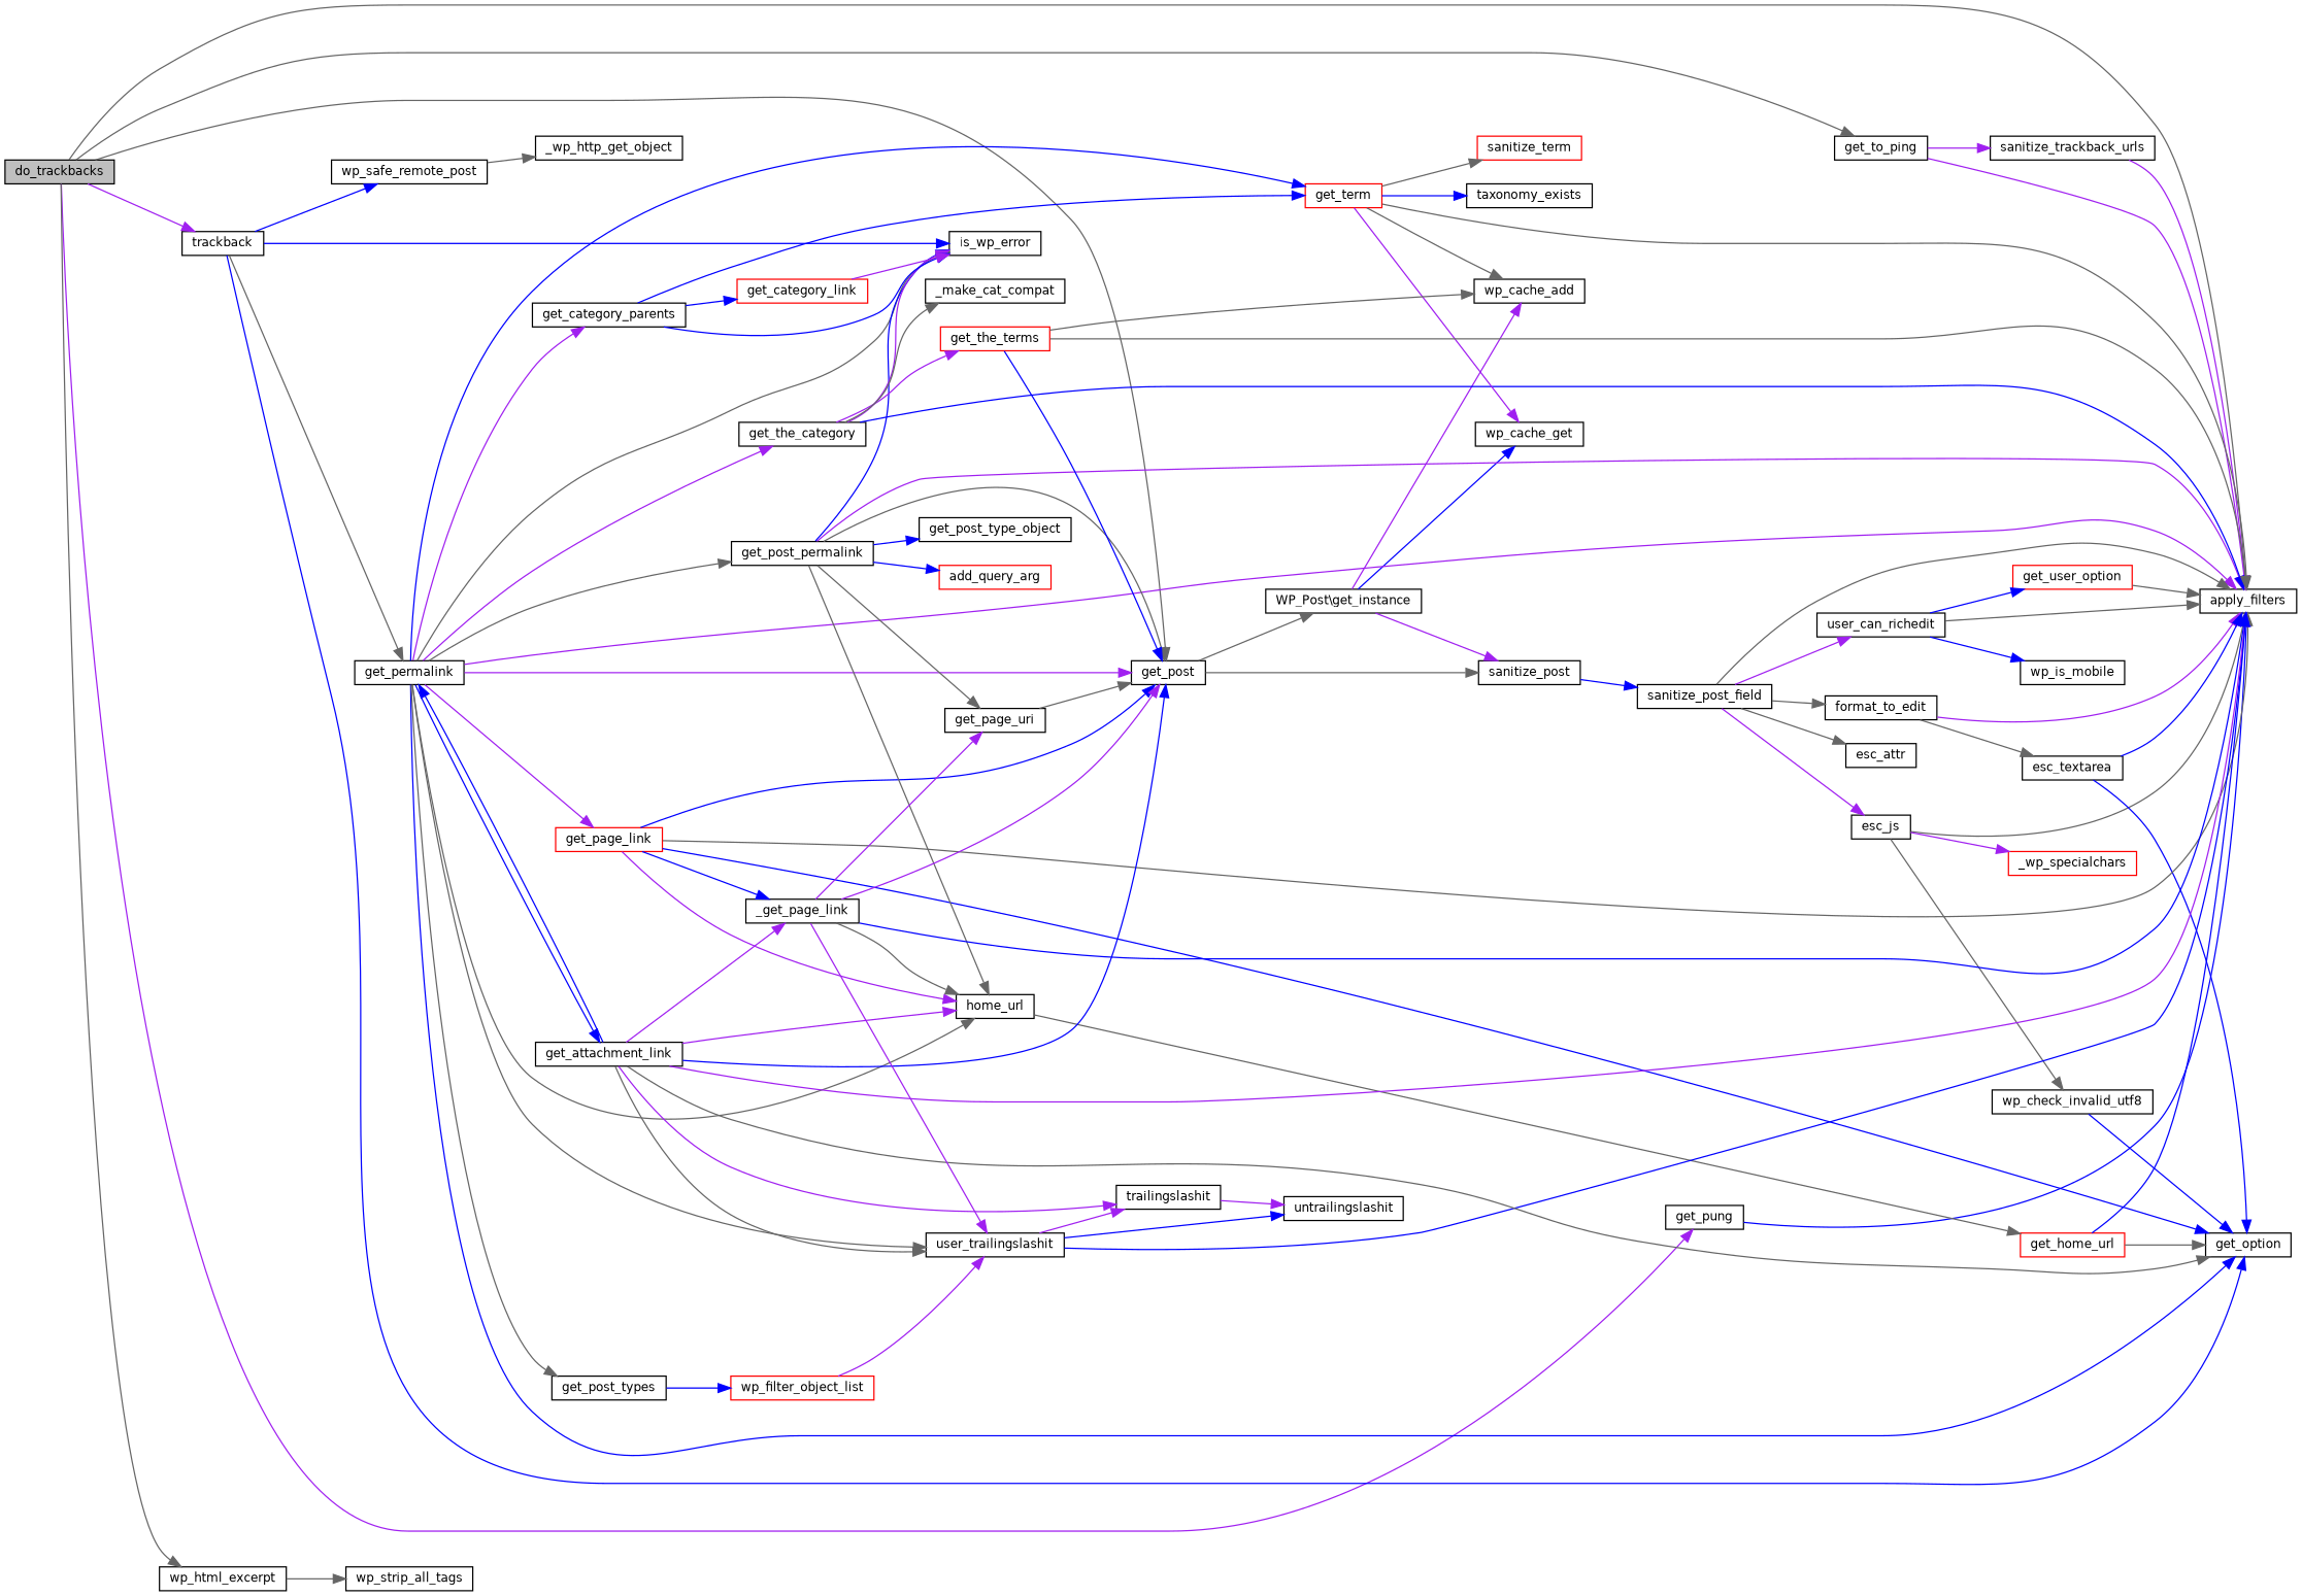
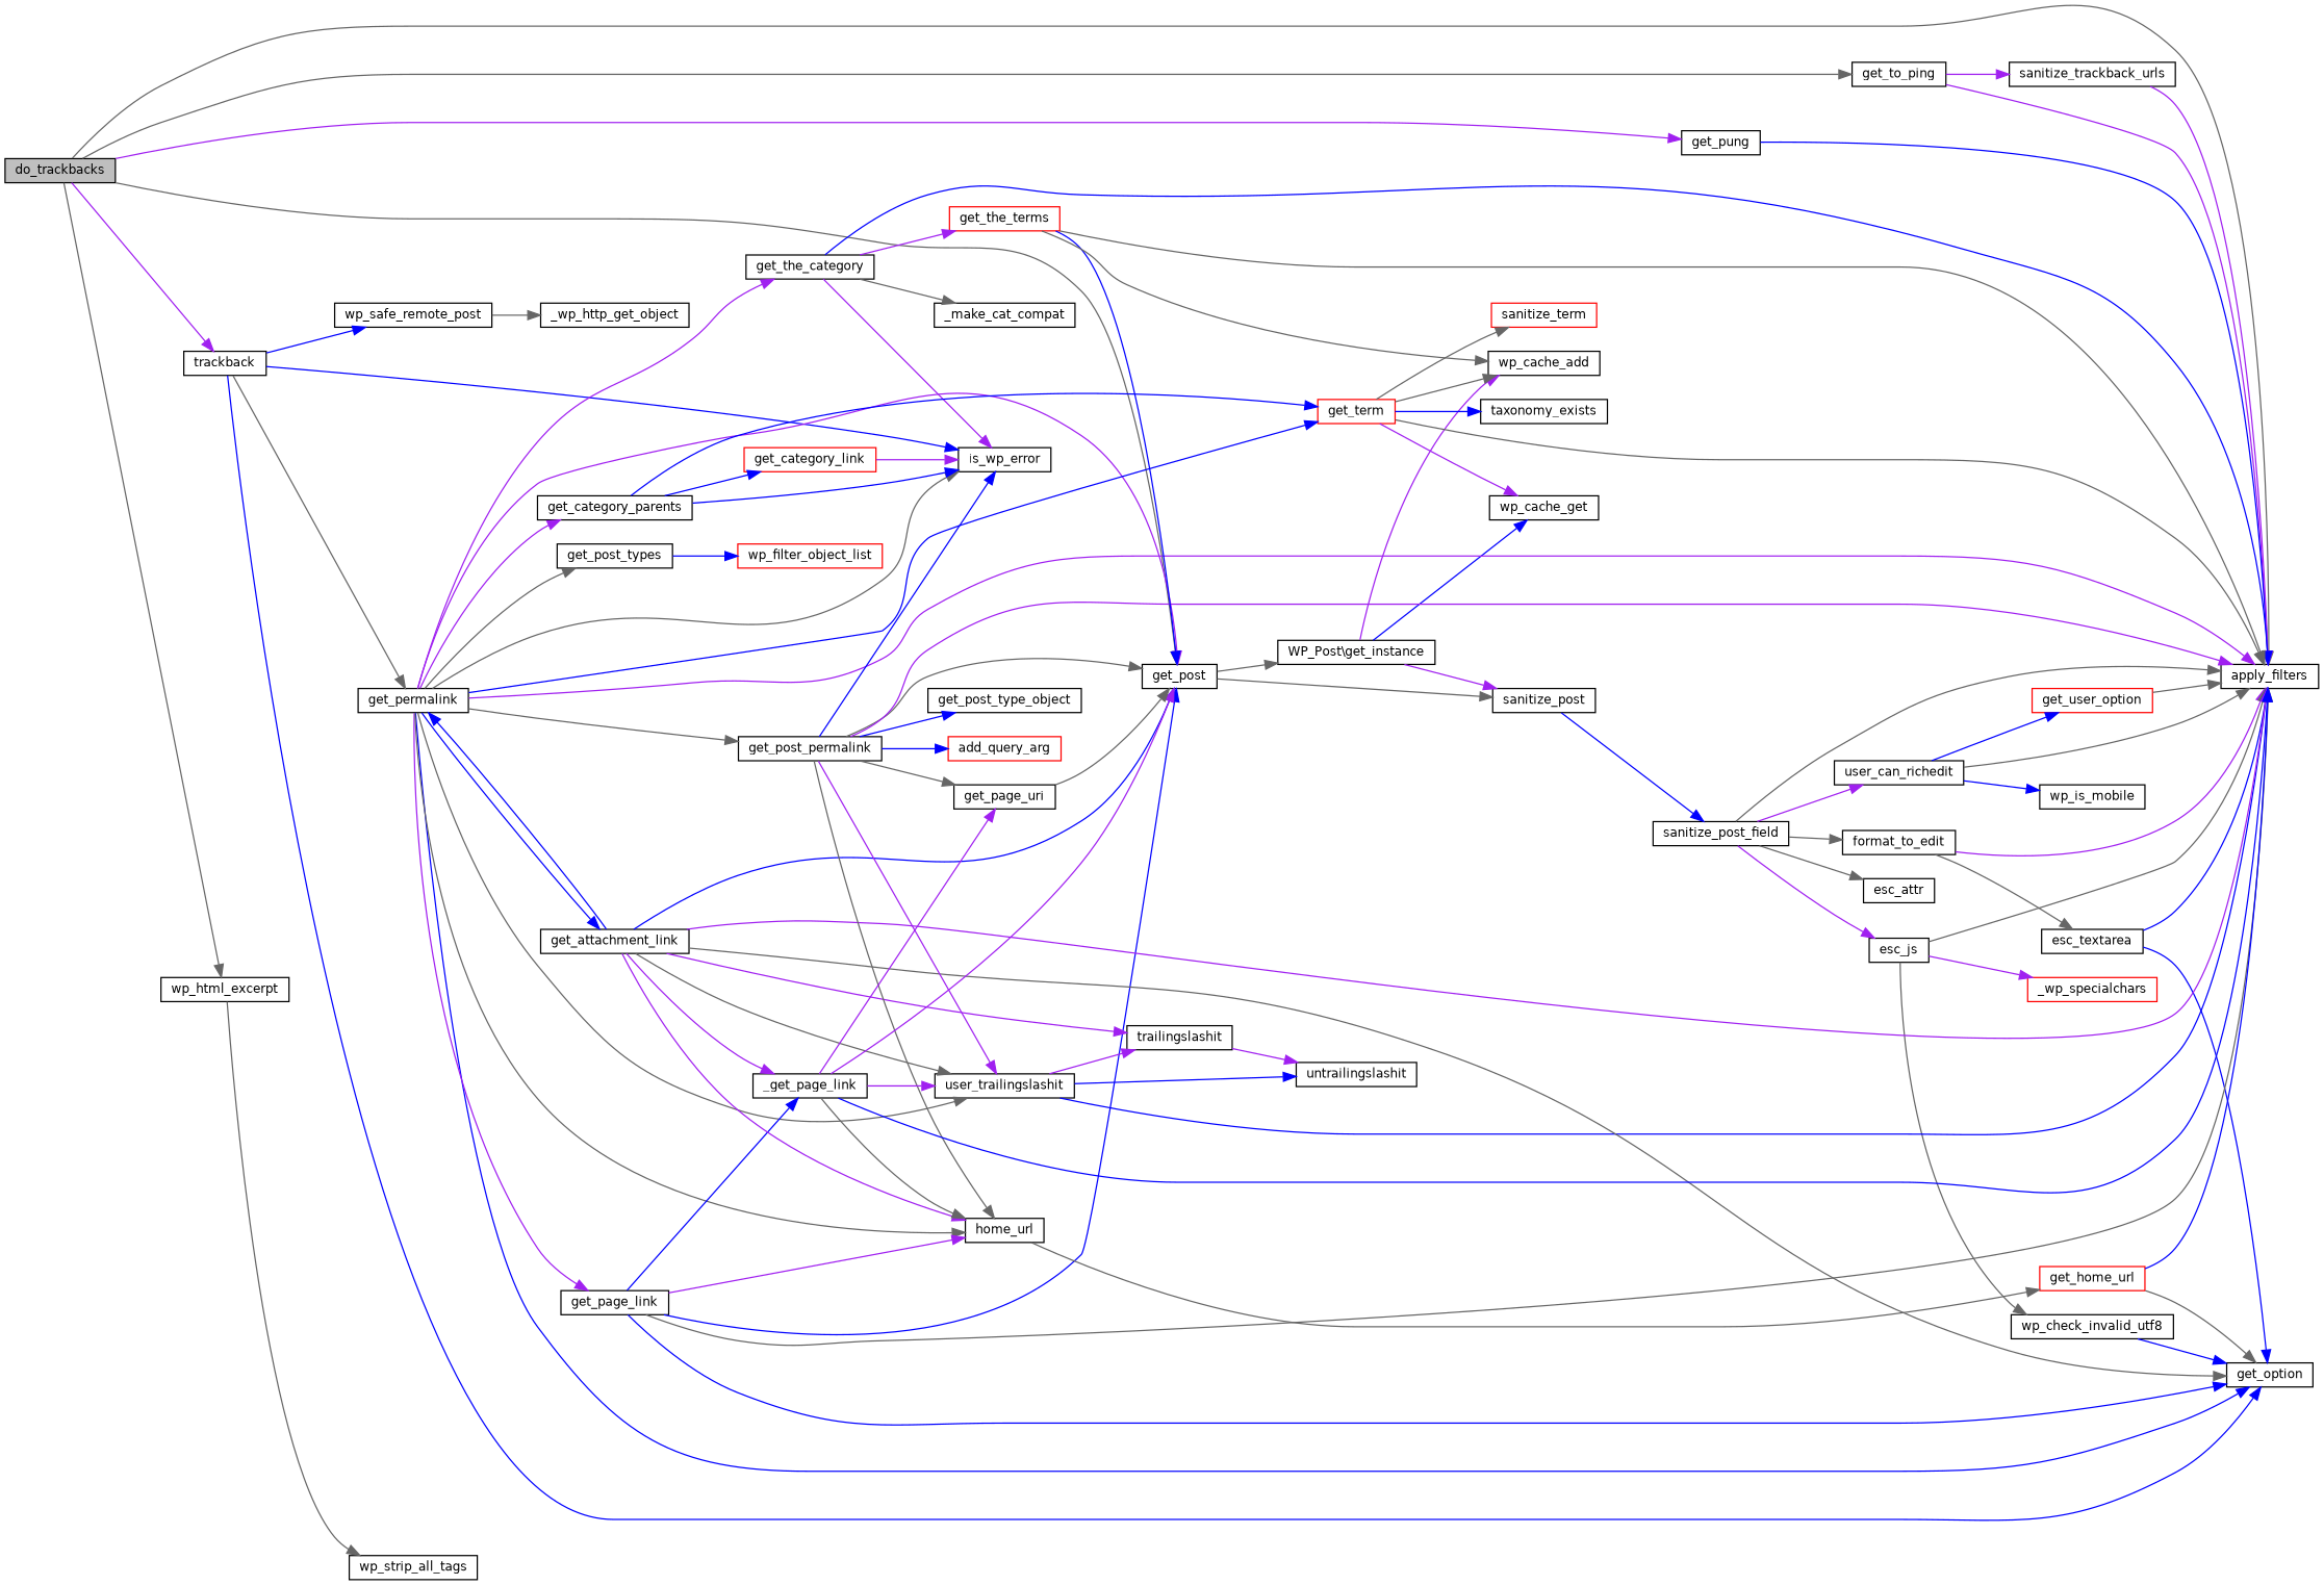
  digraph {
    rankdir=LR
    node [color=black fillcolor=white fontname=Helvetica fontsize=10 shape=record style=filled]
    edge [color=gray40 fontname=Helvetica fontsize=10 labelfontname=Helvetica labelfontsize=10 style=solid]
    n1 [fillcolor=grey75 fontcolor=black height=0.2 label=do_trackbacks width=0.4]
    n2 [height=0.2 label=get_post width=0.4]
    n3 [height=0.2 label=apply_filters width=0.4]
    n4 [height=0.2 label=get_to_ping width=0.4]
    n5 [height=0.2 label=get_pung width=0.4]
    n6 [height=0.2 label=wp_html_excerpt width=0.4]
    n7 [height=0.2 label=trackback width=0.4]
    n8 [height=0.2 label=sanitize_post width=0.4]
    n9 [height=0.2 label="WP_Post\\get_instance" width=0.4]
    n10 [height=0.2 label=sanitize_trackback_urls width=0.4]
    n11 [height=0.2 label=wp_strip_all_tags width=0.4]
    n12 [height=0.2 label=get_option width=0.4]
    n13 [height=0.2 label=get_permalink width=0.4]
    n14 [height=0.2 label=is_wp_error width=0.4]
    n15 [height=0.2 label=wp_safe_remote_post width=0.4]
    n16 [height=0.2 label=sanitize_post_field width=0.4]
    n17 [height=0.2 label=wp_cache_get width=0.4]
    n18 [height=0.2 label=wp_cache_add width=0.4]
    n19 [height=0.2 label=format_to_edit width=0.4]
    n20 [height=0.2 label=user_can_richedit width=0.4]
    n21 [height=0.2 label=esc_attr width=0.4]
    n22 [height=0.2 label=esc_js width=0.4]
    n23 [height=0.2 label=esc_textarea width=0.4]
    n24 [color=red height=0.2 label=get_user_option width=0.4]
    n25 [height=0.2 label=wp_is_mobile width=0.4]
    n26 [height=0.2 label=wp_check_invalid_utf8 width=0.4]
    n27 [color=red height=0.2 label=_wp_specialchars width=0.4]
-   n28 [color=red height=0.2 label=get_page_link width=0.4]
+   n28 [height=0.2 label=get_page_link width=0.4]
    n29 [height=0.2 label=home_url width=0.4]
    n30 [height=0.2 label=user_trailingslashit width=0.4]
    n31 [height=0.2 label=get_attachment_link width=0.4]
    n32 [height=0.2 label=get_post_types width=0.4]
    n33 [height=0.2 label=get_post_permalink width=0.4]
    n34 [height=0.2 label=get_the_category width=0.4]
    n35 [color=red height=0.2 label=get_term width=0.4]
    n36 [height=0.2 label=get_category_parents width=0.4]
    n37 [height=0.2 label=_wp_http_get_object width=0.4]
    n38 [height=0.2 label=_get_page_link width=0.4]
    n39 [color=red height=0.2 label=get_home_url width=0.4]
    n40 [height=0.2 label=trailingslashit width=0.4]
    n41 [height=0.2 label=untrailingslashit width=0.4]
    n42 [color=red height=0.2 label=wp_filter_object_list width=0.4]
    n43 [height=0.2 label=get_page_uri width=0.4]
    n44 [height=0.2 label=get_post_type_object width=0.4]
    n45 [color=red height=0.2 label=add_query_arg width=0.4]
    n46 [color=red height=0.2 label=get_the_terms width=0.4]
    n47 [height=0.2 label=_make_cat_compat width=0.4]
    n48 [height=0.2 label=taxonomy_exists width=0.4]
    n49 [color=red height=0.2 label=sanitize_term width=0.4]
    n50 [color=red height=0.2 label=get_category_link width=0.4]
    n1 -> n2
    n1 -> n3
    n1 -> n4
    n1 -> n5 [color=purple]
    n1 -> n6
    n1 -> n7 [color=purple]
    n2 -> n8
    n2 -> n9
    n4 -> n3 [color=purple]
    n4 -> n10 [color=purple]
    n5 -> n3 [color=blue]
    n6 -> n11
    n7 -> n12 [color=blue]
    n7 -> n13
    n7 -> n14 [color=blue]
    n7 -> n15 [color=blue]
    n8 -> n16 [color=blue]
    n9 -> n8 [color=purple]
    n9 -> n17 [color=blue]
    n9 -> n18 [color=purple]
    n10 -> n3 [color=purple]
    n13 -> n2 [color=purple]
    n13 -> n3 [color=purple]
    n13 -> n12 [color=blue]
    n13 -> n14
    n13 -> n28 [color=purple]
    n13 -> n29
    n13 -> n30
    n13 -> n31 [color=blue]
    n13 -> n32
    n13 -> n33
    n13 -> n34 [color=purple]
    n13 -> n35 [color=blue]
    n13 -> n36 [color=purple]
    n15 -> n37
    n16 -> n3
    n16 -> n19
    n16 -> n20 [color=purple]
    n16 -> n21
    n16 -> n22 [color=purple]
    n19 -> n3 [color=purple]
    n19 -> n23
    n20 -> n3
    n20 -> n24 [color=blue]
    n20 -> n25 [color=blue]
    n22 -> n3
    n22 -> n26
    n22 -> n27 [color=purple]
    n23 -> n3 [color=blue]
    n23 -> n12 [color=blue]
    n24 -> n3
    n26 -> n12 [color=blue]
    n28 -> n2 [color=blue]
    n28 -> n3
    n28 -> n12 [color=blue]
    n28 -> n29 [color=purple]
    n28 -> n38 [color=blue]
    n29 -> n39
    n30 -> n3 [color=blue]
    n30 -> n40 [color=purple]
    n30 -> n41 [color=blue]
    n31 -> n2 [color=blue]
    n31 -> n3 [color=purple]
    n31 -> n12
    n31 -> n13 [color=blue]
    n31 -> n29 [color=purple]
    n31 -> n30
    n31 -> n38 [color=purple]
    n31 -> n40 [color=purple]
    n32 -> n42 [color=blue]
    n33 -> n2
    n33 -> n3 [color=purple]
    n33 -> n14 [color=blue]
    n33 -> n29
-   n42 -> n30 [color=purple]
+   n33 -> n30 [color=purple]
    n33 -> n43
    n33 -> n44 [color=blue]
    n33 -> n45 [color=blue]
    n34 -> n3 [color=blue]
    n34 -> n14 [color=purple]
    n34 -> n46 [color=purple]
    n34 -> n47
    n35 -> n3
    n35 -> n17 [color=purple]
    n35 -> n18
    n35 -> n48 [color=blue]
    n35 -> n49
    n36 -> n14 [color=blue]
    n36 -> n35 [color=blue]
    n36 -> n50 [color=blue]
    n38 -> n2 [color=purple]
    n38 -> n3 [color=blue]
    n38 -> n29
    n38 -> n30 [color=purple]
    n38 -> n43 [color=purple]
    n39 -> n3 [color=blue]
    n39 -> n12
    n40 -> n41 [color=purple]
    n43 -> n2
    n46 -> n2 [color=blue]
    n46 -> n3
    n46 -> n18
    n50 -> n14 [color=purple]
  }
